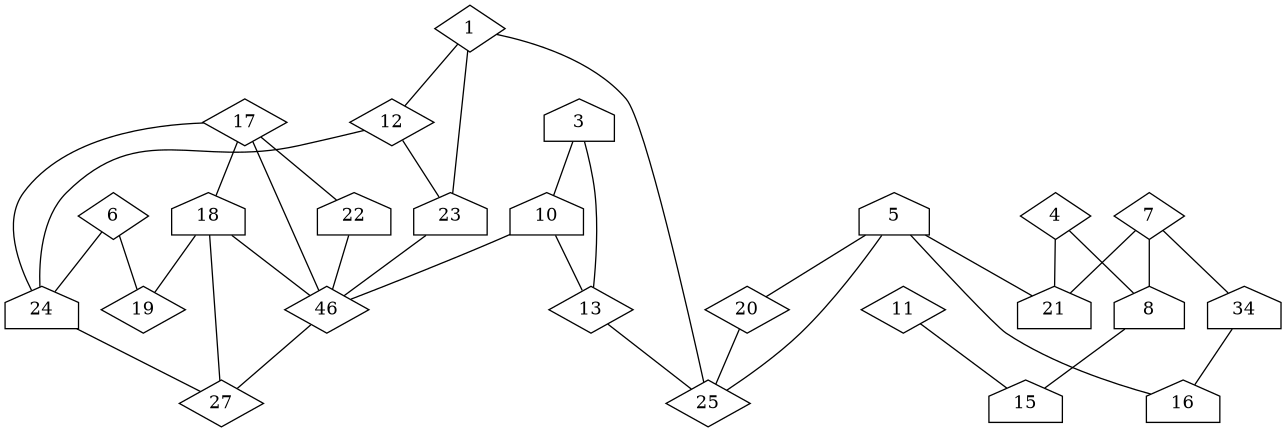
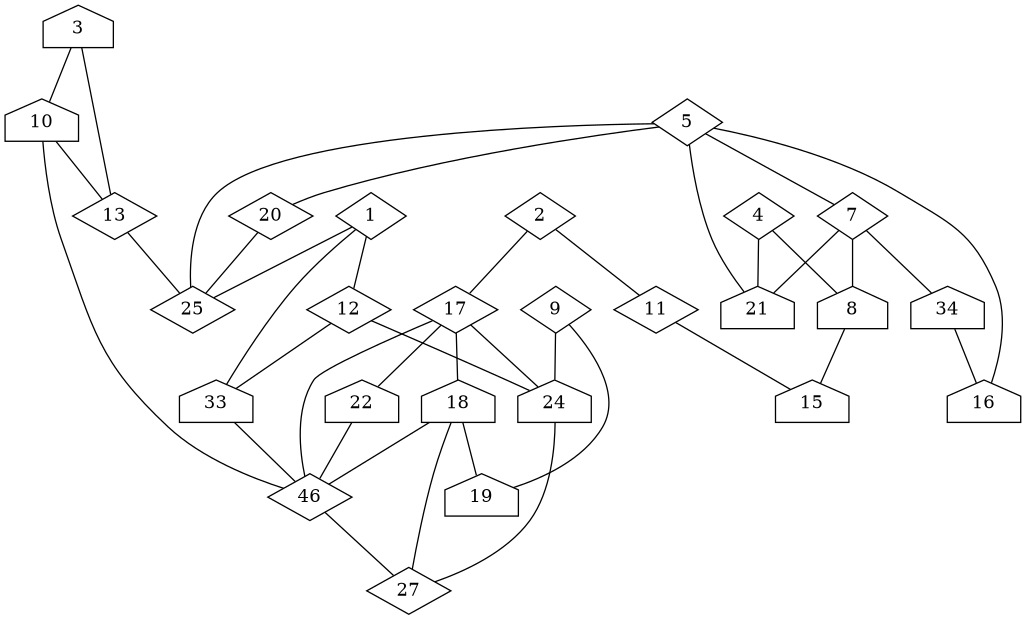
  graph {
    node [shape=diamond]
    1
    12
    25
-   23 [shape=house]
+   23 [shape=house label=33]
    24 [shape=house]
    n6 [label=46]
    27
+   2
    17
    11
    18 [shape=house]
    22 [shape=house]
    15 [shape=house]
-   19
+   19 [shape=house]
    3 [shape=house]
    10 [shape=house]
    13
    21 [shape=house]
    4
    8 [shape=house]
-   5 [shape=house]
+   5
    7
    16 [shape=house]
    20
    n25 [label=34 shape=house]
-   9 [label=6]
+   9
    1 -- 12
    1 -- 25
    1 -- 23
    12 -- 23
    12 -- 24
    23 -- n6
    24 -- 27
    n6 -- 27
+   2 -- 17
+   2 -- 11
    17 -- 24
    17 -- n6
    17 -- 18
    17 -- 22
    11 -- 15
    18 -- n6
    18 -- 27
    18 -- 19
    22 -- n6
    3 -- 10
    3 -- 13
    10 -- n6
    10 -- 13
    13 -- 25
    4 -- 21
    4 -- 8
    8 -- 15
    5 -- 25
    5 -- 21
+   5 -- 7
    5 -- 16
    5 -- 20
    7 -- 21
    7 -- 8
    7 -- n25
    20 -- 25
    n25 -- 16
    9 -- 24
    9 -- 19
  }
